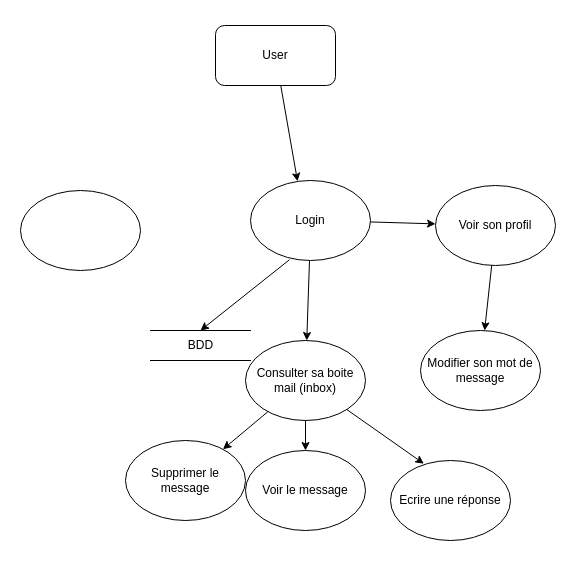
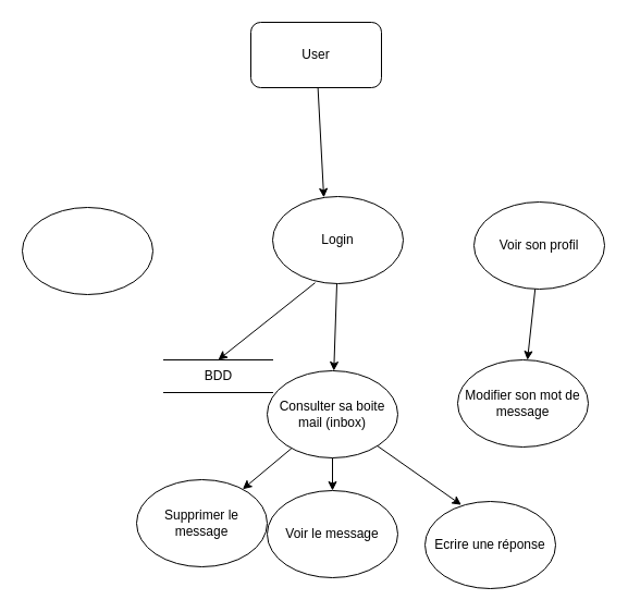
  <mxCell id="0" />
  <mxCell id="1" parent="0" />
  <mxCell id="2" value="Login" style="ellipse;whiteSpace=wrap;html=1;" vertex="1" parent="1"><mxGeometry x="250" y="180" width="120" height="80" as="geometry" /></mxCell>
  <mxCell id="3" value="Voir son profil" style="ellipse;whiteSpace=wrap;html=1;" vertex="1" parent="1"><mxGeometry x="435" y="185" width="120" height="80" as="geometry" /></mxCell>
- <mxCell id="4" value="User" style="rounded=1;whiteSpace=wrap;html=1;" vertex="1" parent="1"><mxGeometry x="215" y="25" width="120" height="60" as="geometry" /></mxCell>
+ <mxCell id="4" value="User" style="rounded=1;whiteSpace=wrap;html=1;" vertex="1" parent="1"><mxGeometry x="230" y="20" width="120" height="60" as="geometry" /></mxCell>
  <mxCell id="5" value="" style="endArrow=classic;html=1;entryX=0.392;entryY=0.01;entryDx=0;entryDy=0;entryPerimeter=0;" edge="1" parent="1" source="4" target="2"><mxGeometry width="50" height="50" relative="1" as="geometry"><mxPoint x="250" y="180" as="sourcePoint" /><mxPoint x="300" y="130" as="targetPoint" /></mxGeometry></mxCell>
  <mxCell id="6" value="BDD" style="html=1;dashed=0;whitespace=wrap;shape=partialRectangle;right=0;left=0;" vertex="1" parent="1"><mxGeometry x="150" y="330" width="100" height="30" as="geometry" /></mxCell>
  <mxCell id="7" value="" style="endArrow=classic;html=1;exitX=0.325;exitY=0.99;exitDx=0;exitDy=0;exitPerimeter=0;entryX=0.5;entryY=0;entryDx=0;entryDy=0;" edge="1" parent="1" source="2" target="6"><mxGeometry width="50" height="50" relative="1" as="geometry"><mxPoint x="310" y="320" as="sourcePoint" /><mxPoint x="360" y="270" as="targetPoint" /></mxGeometry></mxCell>
- <mxCell id="8" value="" style="endArrow=classic;html=1;" edge="1" parent="1" source="2" target="3"><mxGeometry width="50" height="50" relative="1" as="geometry"><mxPoint x="360" y="360" as="sourcePoint" /><mxPoint x="410" y="310" as="targetPoint" /></mxGeometry></mxCell>
  <mxCell id="9" value="Modifier son mot de message" style="ellipse;whiteSpace=wrap;html=1;" vertex="1" parent="1"><mxGeometry x="420" y="330" width="120" height="80" as="geometry" /></mxCell>
  <mxCell id="10" value="" style="endArrow=classic;html=1;" edge="1" parent="1" source="3" target="9"><mxGeometry width="50" height="50" relative="1" as="geometry"><mxPoint x="560" y="300" as="sourcePoint" /><mxPoint x="610" y="250" as="targetPoint" /></mxGeometry></mxCell>
  <mxCell id="11" value="Consulter sa boite mail (inbox)" style="ellipse;whiteSpace=wrap;html=1;" vertex="1" parent="1"><mxGeometry x="245" y="340" width="120" height="80" as="geometry" /></mxCell>
  <mxCell id="12" value="" style="endArrow=classic;html=1;" edge="1" parent="1" source="2" target="11"><mxGeometry width="50" height="50" relative="1" as="geometry"><mxPoint x="320" y="350" as="sourcePoint" /><mxPoint x="370" y="300" as="targetPoint" /></mxGeometry></mxCell>
  <mxCell id="13" value="Supprimer le message" style="ellipse;whiteSpace=wrap;html=1;" vertex="1" parent="1"><mxGeometry x="125" y="440" width="120" height="80" as="geometry" /></mxCell>
  <mxCell id="14" value="Voir le message" style="ellipse;whiteSpace=wrap;html=1;" vertex="1" parent="1"><mxGeometry x="245" y="450" width="120" height="80" as="geometry" /></mxCell>
  <mxCell id="15" value="Ecrire une réponse" style="ellipse;whiteSpace=wrap;html=1;" vertex="1" parent="1"><mxGeometry x="390" y="460" width="120" height="80" as="geometry" /></mxCell>
  <mxCell id="16" value="" style="endArrow=classic;html=1;" edge="1" parent="1" source="11" target="14"><mxGeometry width="50" height="50" relative="1" as="geometry"><mxPoint x="365" y="490" as="sourcePoint" /><mxPoint x="415" y="440" as="targetPoint" /></mxGeometry></mxCell>
  <mxCell id="17" value="" style="endArrow=classic;html=1;entryX=0.278;entryY=0.04;entryDx=0;entryDy=0;entryPerimeter=0;" edge="1" parent="1" source="11" target="15"><mxGeometry width="50" height="50" relative="1" as="geometry"><mxPoint x="405" y="490" as="sourcePoint" /><mxPoint x="455" y="440" as="targetPoint" /></mxGeometry></mxCell>
  <mxCell id="18" value="" style="endArrow=classic;html=1;" edge="1" parent="1" source="11" target="13"><mxGeometry width="50" height="50" relative="1" as="geometry"><mxPoint x="195" y="490" as="sourcePoint" /><mxPoint x="245" y="440" as="targetPoint" /></mxGeometry></mxCell>
  <mxCell id="19" value="" style="ellipse;whiteSpace=wrap;html=1;" vertex="1" parent="1"><mxGeometry x="20" y="190" width="120" height="80" as="geometry" /></mxCell>
